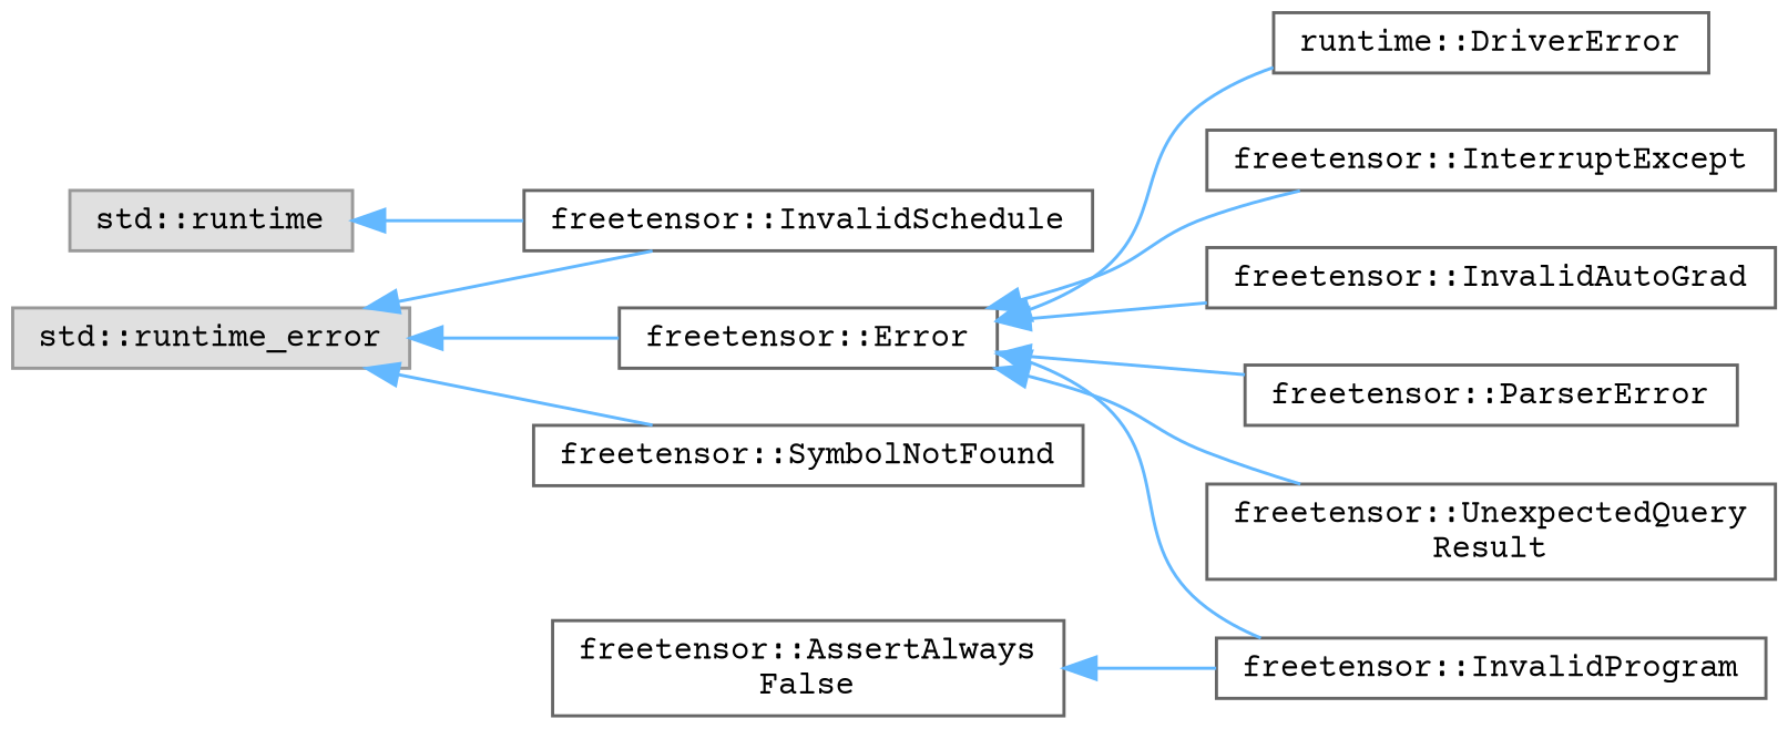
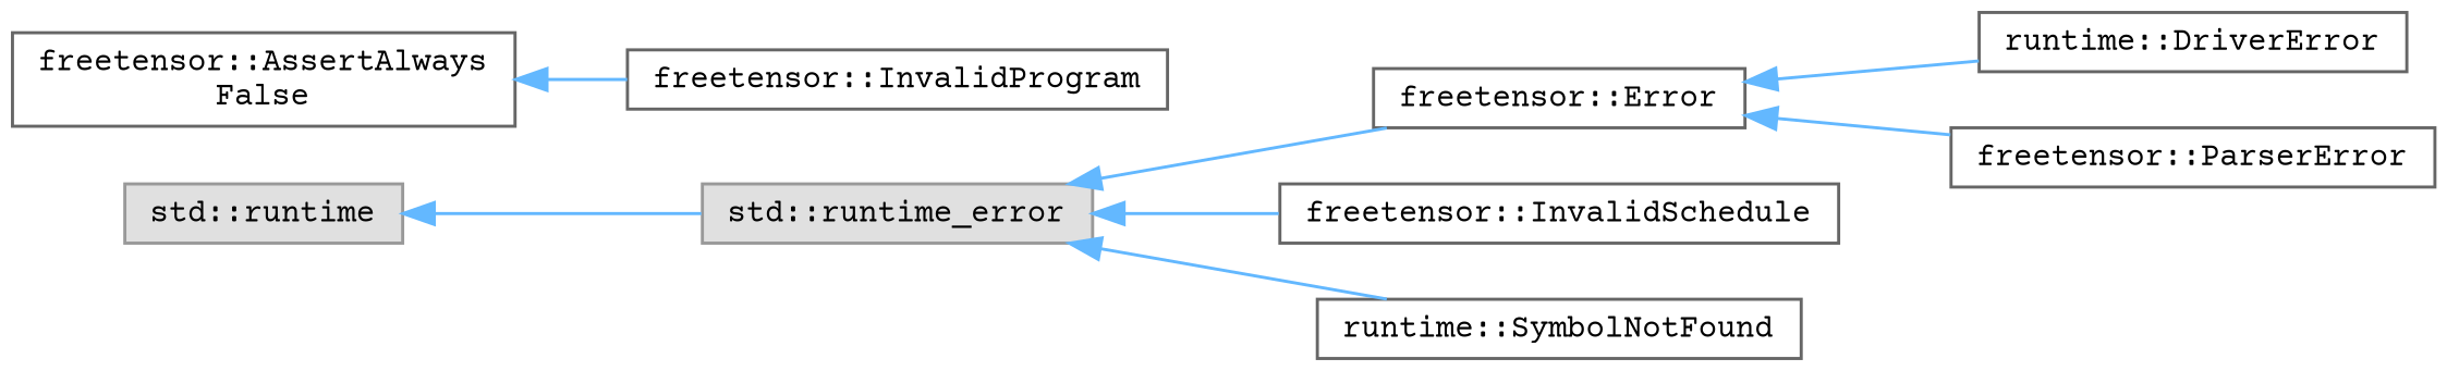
  digraph {
    fontname="Courier Prime"
    rankdir=LR
    node [color=grey40 fillcolor=white fontname="Courier Prime" fontsize=10 shape=box style=filled]
    edge [color=steelblue1 dir=back fontname="Courier Prime" fontsize=10 labelfontname=Helvetica labelfontsize=10 style=solid]
    n1 [color=grey60 fillcolor="#E0E0E0" height=0.2 label="std::runtime" width=0.4]
    n2 [color=grey60 fillcolor="#E0E0E0" height=0.2 label="std::runtime_error" width=0.4]
    n3 [height=0.2 label="freetensor::Error" width=0.4]
    n4 [height=0.2 label="freetensor::InvalidSchedule" width=0.4]
-   n5 [height=0.2 label="freetensor::SymbolNotFound" width=0.4]
+   n5 [height=0.2 label="runtime::SymbolNotFound" width=0.4]
    n6 [height=0.2 label="runtime::DriverError" width=0.4]
-   n7 [height=0.2 label="freetensor::InterruptExcept" width=0.4]
-   n8 [height=0.2 label="freetensor::InvalidAutoGrad" width=0.4]
    n9 [height=0.2 label="freetensor::InvalidProgram" width=0.4]
    n10 [height=0.2 label="freetensor::ParserError" width=0.4]
-   n11 [height=0.2 label="freetensor::UnexpectedQuery\lResult" width=0.4]
    n12 [height=0.2 label="freetensor::AssertAlways\lFalse" width=0.4]
-   n1 -> n4
+   n1 -> n2
    n2 -> n3
    n2 -> n4
    n2 -> n5
    n3 -> n6
-   n3 -> n7
-   n3 -> n8
-   n3 -> n9
    n3 -> n10
-   n3 -> n11
    n12 -> n9
  }
